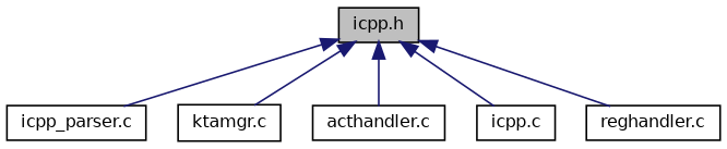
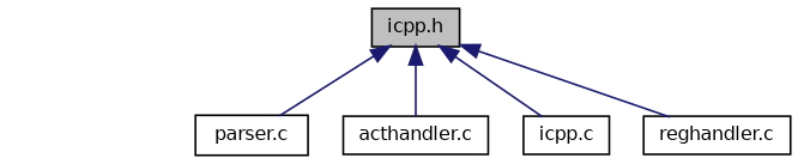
  digraph {
    node [color=black fillcolor=white fontname=Helvetica fontsize=10 shape=record style=filled]
    edge [color=midnightblue dir=back fontname=Helvetica fontsize=10 labelfontname=Helvetica labelfontsize=10 style=solid]
    n1 [fillcolor=grey75 fontcolor=black height=0.2 label="icpp.h" width=0.4]
-   n2 [height=0.2 label="icpp_parser.c" width=0.4]
-   n3 [height=0.2 label="ktamgr.c" width=0.4]
+   n3 [height=0.2 label="parser.c" width=0.4]
    n4 [height=0.2 label="acthandler.c" width=0.4]
    n5 [height=0.2 label="icpp.c" width=0.4]
    n6 [height=0.2 label="reghandler.c" width=0.4]
-   n1 -> n2
    n1 -> n3
    n1 -> n4
    n1 -> n5
    n1 -> n6
  }
